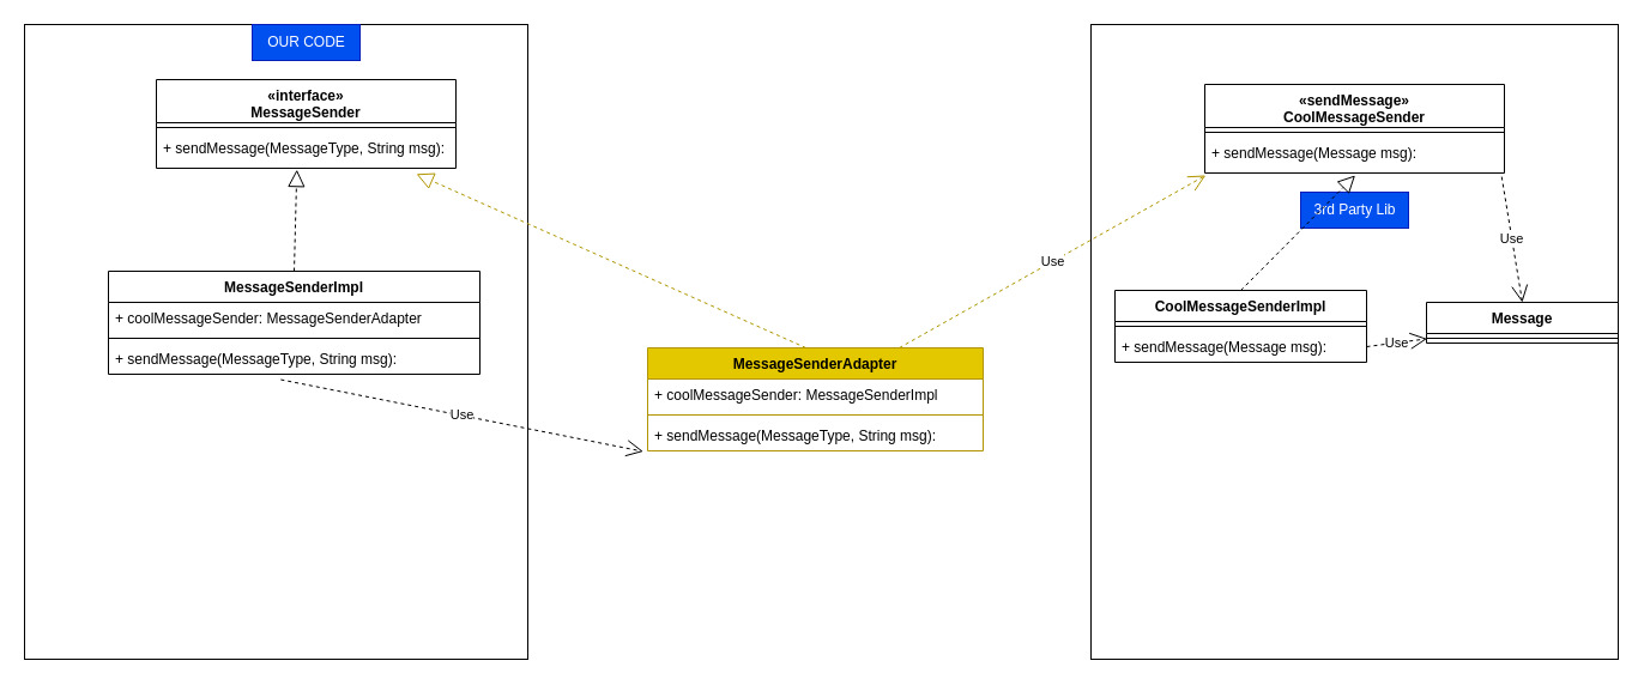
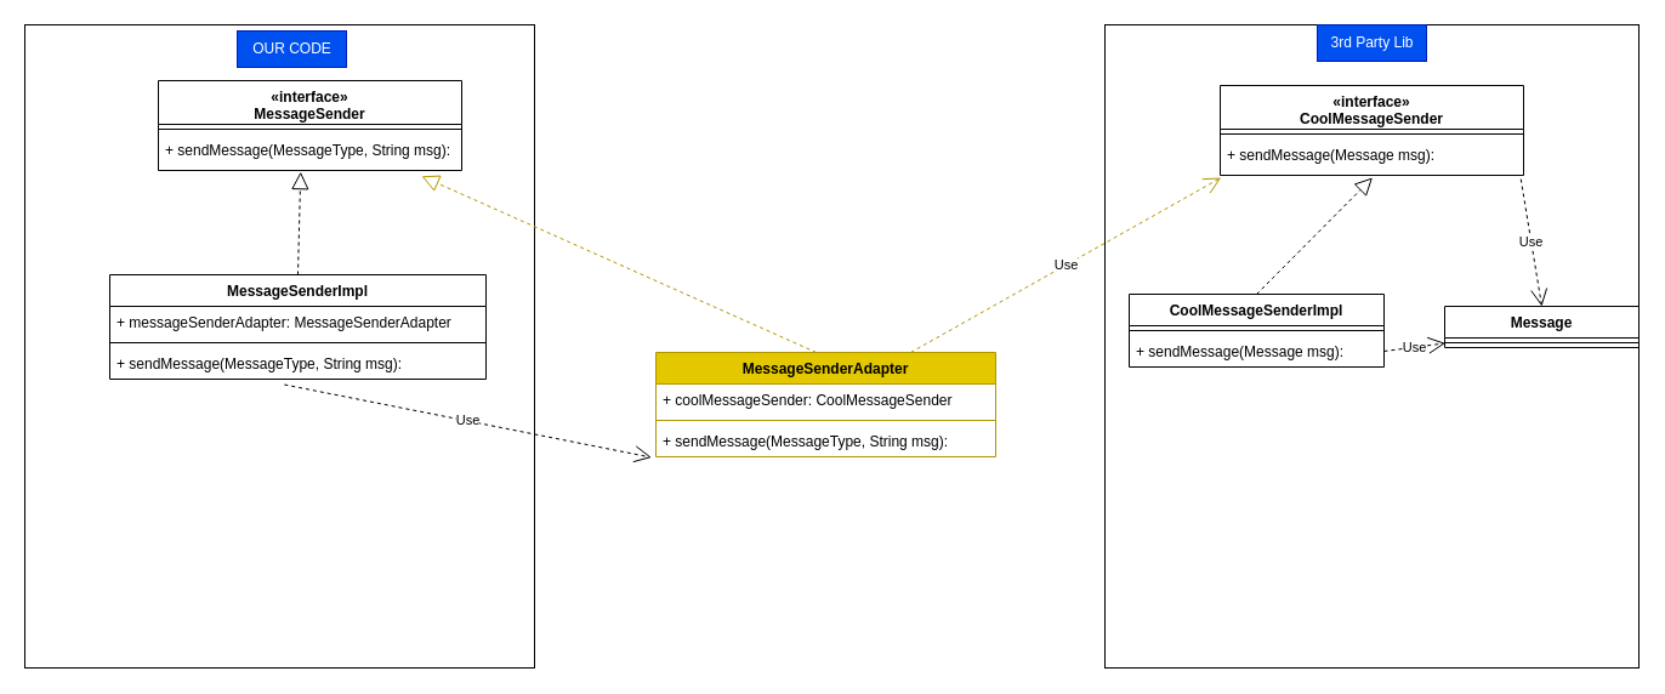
  <mxCell id="0" />
  <mxCell id="1" parent="0" />
  <mxCell id="2" value="" style="html=1;" vertex="1" parent="1"><mxGeometry x="910" y="20" width="440" height="530" as="geometry" /></mxCell>
  <mxCell id="3" value="&lt;br&gt;" style="html=1;" vertex="1" parent="1"><mxGeometry x="20" y="20" width="420" height="530" as="geometry" /></mxCell>
  <mxCell id="4" value="MessageSenderImpl" style="swimlane;fontStyle=1;align=center;verticalAlign=top;childLayout=stackLayout;horizontal=1;startSize=26;horizontalStack=0;resizeParent=1;resizeParentMax=0;resizeLast=0;collapsible=1;marginBottom=0;" vertex="1" parent="1"><mxGeometry x="90" y="226" width="310" height="86" as="geometry" /></mxCell>
- <mxCell id="5" value="+ coolMessageSender: MessageSenderAdapter" style="text;strokeColor=none;fillColor=none;align=left;verticalAlign=top;spacingLeft=4;spacingRight=4;overflow=hidden;rotatable=0;points=[[0,0.5],[1,0.5]];portConstraint=eastwest;" vertex="1" parent="4"><mxGeometry y="26" width="310" height="26" as="geometry" /></mxCell>
+ <mxCell id="5" value="+ messageSenderAdapter: MessageSenderAdapter" style="text;strokeColor=none;fillColor=none;align=left;verticalAlign=top;spacingLeft=4;spacingRight=4;overflow=hidden;rotatable=0;points=[[0,0.5],[1,0.5]];portConstraint=eastwest;" vertex="1" parent="4"><mxGeometry y="26" width="310" height="26" as="geometry" /></mxCell>
  <mxCell id="6" value="" style="line;strokeWidth=1;fillColor=none;align=left;verticalAlign=middle;spacingTop=-1;spacingLeft=3;spacingRight=3;rotatable=0;labelPosition=right;points=[];portConstraint=eastwest;strokeColor=inherit;" vertex="1" parent="4"><mxGeometry y="52" width="310" height="8" as="geometry" /></mxCell>
  <mxCell id="7" value="+ sendMessage(MessageType, String msg): " style="text;strokeColor=none;fillColor=none;align=left;verticalAlign=top;spacingLeft=4;spacingRight=4;overflow=hidden;rotatable=0;points=[[0,0.5],[1,0.5]];portConstraint=eastwest;" vertex="1" parent="4"><mxGeometry y="60" width="310" height="26" as="geometry" /></mxCell>
  <mxCell id="8" value="CoolMessageSenderImpl" style="swimlane;fontStyle=1;align=center;verticalAlign=top;childLayout=stackLayout;horizontal=1;startSize=26;horizontalStack=0;resizeParent=1;resizeParentMax=0;resizeLast=0;collapsible=1;marginBottom=0;" vertex="1" parent="1"><mxGeometry x="930" y="242" width="210" height="60" as="geometry" /></mxCell>
  <mxCell id="9" value="" style="line;strokeWidth=1;fillColor=none;align=left;verticalAlign=middle;spacingTop=-1;spacingLeft=3;spacingRight=3;rotatable=0;labelPosition=right;points=[];portConstraint=eastwest;strokeColor=inherit;" vertex="1" parent="8"><mxGeometry y="26" width="210" height="8" as="geometry" /></mxCell>
  <mxCell id="10" value="+ sendMessage(Message msg): " style="text;strokeColor=none;fillColor=none;align=left;verticalAlign=top;spacingLeft=4;spacingRight=4;overflow=hidden;rotatable=0;points=[[0,0.5],[1,0.5]];portConstraint=eastwest;" vertex="1" parent="8"><mxGeometry y="34" width="210" height="26" as="geometry" /></mxCell>
- <mxCell id="11" value="OUR CODE" style="text;html=1;align=center;verticalAlign=middle;resizable=0;points=[];autosize=1;strokeColor=#001DBC;fillColor=#0050ef;fontColor=#ffffff;" vertex="1" parent="1"><mxGeometry x="210" y="20" width="90" height="30" as="geometry" /></mxCell>
- <mxCell id="12" value="3rd Party Lib" style="text;html=1;align=center;verticalAlign=middle;resizable=0;points=[];autosize=1;strokeColor=#001DBC;fillColor=#0050ef;fontColor=#ffffff;" vertex="1" parent="1"><mxGeometry x="1085" y="160" width="90" height="30" as="geometry" /></mxCell>
+ <mxCell id="11" value="OUR CODE" style="text;html=1;align=center;verticalAlign=middle;resizable=0;points=[];autosize=1;strokeColor=#001DBC;fillColor=#0050ef;fontColor=#ffffff;" vertex="1" parent="1"><mxGeometry x="195" y="25" width="90" height="30" as="geometry" /></mxCell>
+ <mxCell id="12" value="3rd Party Lib" style="text;html=1;align=center;verticalAlign=middle;resizable=0;points=[];autosize=1;strokeColor=#001DBC;fillColor=#0050ef;fontColor=#ffffff;" vertex="1" parent="1"><mxGeometry x="1085" y="20" width="90" height="30" as="geometry" /></mxCell>
  <mxCell id="13" value="" style="endArrow=block;dashed=1;endFill=0;endSize=12;html=1;rounded=0;entryX=0.469;entryY=1.038;entryDx=0;entryDy=0;exitX=0.5;exitY=0;exitDx=0;exitDy=0;entryPerimeter=0;" edge="1" parent="1" source="4" target="16"><mxGeometry width="160" relative="1" as="geometry"><mxPoint x="390" y="160" as="sourcePoint" /><mxPoint x="565" y="120" as="targetPoint" /></mxGeometry></mxCell>
  <mxCell id="14" value="«interface»&#10;MessageSender" style="swimlane;fontStyle=1;align=center;verticalAlign=top;childLayout=stackLayout;horizontal=1;startSize=36;horizontalStack=0;resizeParent=1;resizeParentMax=0;resizeLast=0;collapsible=1;marginBottom=0;" vertex="1" parent="1"><mxGeometry x="130" y="66" width="250" height="74" as="geometry" /></mxCell>
  <mxCell id="15" value="" style="line;strokeWidth=1;fillColor=none;align=left;verticalAlign=middle;spacingTop=-1;spacingLeft=3;spacingRight=3;rotatable=0;labelPosition=right;points=[];portConstraint=eastwest;strokeColor=inherit;" vertex="1" parent="14"><mxGeometry y="36" width="250" height="8" as="geometry" /></mxCell>
  <mxCell id="16" value="+ sendMessage(MessageType, String msg): " style="text;strokeColor=none;fillColor=none;align=left;verticalAlign=top;spacingLeft=4;spacingRight=4;overflow=hidden;rotatable=0;points=[[0,0.5],[1,0.5]];portConstraint=eastwest;" vertex="1" parent="14"><mxGeometry y="44" width="250" height="30" as="geometry" /></mxCell>
- <mxCell id="17" value="«sendMessage»&#10;CoolMessageSender" style="swimlane;fontStyle=1;align=center;verticalAlign=top;childLayout=stackLayout;horizontal=1;startSize=36;horizontalStack=0;resizeParent=1;resizeParentMax=0;resizeLast=0;collapsible=1;marginBottom=0;" vertex="1" parent="1"><mxGeometry x="1005" y="70" width="250" height="74" as="geometry" /></mxCell>
+ <mxCell id="17" value="«interface»&#10;CoolMessageSender" style="swimlane;fontStyle=1;align=center;verticalAlign=top;childLayout=stackLayout;horizontal=1;startSize=36;horizontalStack=0;resizeParent=1;resizeParentMax=0;resizeLast=0;collapsible=1;marginBottom=0;" vertex="1" parent="1"><mxGeometry x="1005" y="70" width="250" height="74" as="geometry" /></mxCell>
  <mxCell id="18" value="" style="line;strokeWidth=1;fillColor=none;align=left;verticalAlign=middle;spacingTop=-1;spacingLeft=3;spacingRight=3;rotatable=0;labelPosition=right;points=[];portConstraint=eastwest;strokeColor=inherit;" vertex="1" parent="17"><mxGeometry y="36" width="250" height="8" as="geometry" /></mxCell>
  <mxCell id="19" value="+ sendMessage(Message msg): " style="text;strokeColor=none;fillColor=none;align=left;verticalAlign=top;spacingLeft=4;spacingRight=4;overflow=hidden;rotatable=0;points=[[0,0.5],[1,0.5]];portConstraint=eastwest;" vertex="1" parent="17"><mxGeometry y="44" width="250" height="30" as="geometry" /></mxCell>
  <mxCell id="20" value="" style="endArrow=block;dashed=1;endFill=0;endSize=12;html=1;rounded=0;entryX=0.502;entryY=1.065;entryDx=0;entryDy=0;exitX=0.5;exitY=0;exitDx=0;exitDy=0;entryPerimeter=0;" edge="1" parent="1" source="8" target="19"><mxGeometry width="160" relative="1" as="geometry"><mxPoint x="1010" y="254.86" as="sourcePoint" /><mxPoint x="1172.25" y="170" as="targetPoint" /></mxGeometry></mxCell>
  <mxCell id="21" value="MessageSenderAdapter" style="swimlane;fontStyle=1;align=center;verticalAlign=top;childLayout=stackLayout;horizontal=1;startSize=26;horizontalStack=0;resizeParent=1;resizeParentMax=0;resizeLast=0;collapsible=1;marginBottom=0;fillColor=#e3c800;fontColor=#000000;strokeColor=#B09500;" vertex="1" parent="1"><mxGeometry x="540" y="290" width="280" height="86" as="geometry" /></mxCell>
- <mxCell id="22" value="+ coolMessageSender: MessageSenderImpl" style="text;strokeColor=none;fillColor=none;align=left;verticalAlign=top;spacingLeft=4;spacingRight=4;overflow=hidden;rotatable=0;points=[[0,0.5],[1,0.5]];portConstraint=eastwest;" vertex="1" parent="21"><mxGeometry y="26" width="280" height="26" as="geometry" /></mxCell>
+ <mxCell id="22" value="+ coolMessageSender: CoolMessageSender" style="text;strokeColor=none;fillColor=none;align=left;verticalAlign=top;spacingLeft=4;spacingRight=4;overflow=hidden;rotatable=0;points=[[0,0.5],[1,0.5]];portConstraint=eastwest;" vertex="1" parent="21"><mxGeometry y="26" width="280" height="26" as="geometry" /></mxCell>
  <mxCell id="23" value="" style="line;strokeWidth=1;fillColor=none;align=left;verticalAlign=middle;spacingTop=-1;spacingLeft=3;spacingRight=3;rotatable=0;labelPosition=right;points=[];portConstraint=eastwest;strokeColor=inherit;" vertex="1" parent="21"><mxGeometry y="52" width="280" height="8" as="geometry" /></mxCell>
  <mxCell id="24" value="+ sendMessage(MessageType, String msg): " style="text;strokeColor=none;fillColor=none;align=left;verticalAlign=top;spacingLeft=4;spacingRight=4;overflow=hidden;rotatable=0;points=[[0,0.5],[1,0.5]];portConstraint=eastwest;" vertex="1" parent="21"><mxGeometry y="60" width="280" height="26" as="geometry" /></mxCell>
  <mxCell id="25" value="" style="endArrow=block;dashed=1;endFill=0;endSize=12;html=1;rounded=0;entryX=0.868;entryY=1.159;entryDx=0;entryDy=0;exitX=0.472;exitY=0;exitDx=0;exitDy=0;entryPerimeter=0;exitPerimeter=0;fillColor=#e3c800;strokeColor=#B09500;" edge="1" parent="1" source="21" target="16"><mxGeometry width="160" relative="1" as="geometry"><mxPoint x="670" y="214.86" as="sourcePoint" /><mxPoint x="672.25" y="130" as="targetPoint" /></mxGeometry></mxCell>
  <mxCell id="26" value="Use" style="endArrow=open;endSize=12;dashed=1;html=1;rounded=0;entryX=0.003;entryY=1.065;entryDx=0;entryDy=0;entryPerimeter=0;exitX=0.75;exitY=0;exitDx=0;exitDy=0;fillColor=#e3c800;strokeColor=#B09500;" edge="1" parent="1" source="21" target="19"><mxGeometry width="160" relative="1" as="geometry"><mxPoint x="690" y="220" as="sourcePoint" /><mxPoint x="850" y="220" as="targetPoint" /></mxGeometry></mxCell>
  <mxCell id="27" value="Use" style="endArrow=open;endSize=12;dashed=1;html=1;rounded=0;entryX=-0.013;entryY=1.02;entryDx=0;entryDy=0;entryPerimeter=0;exitX=0.464;exitY=1.174;exitDx=0;exitDy=0;exitPerimeter=0;" edge="1" parent="1" source="7" target="24"><mxGeometry width="160" relative="1" as="geometry"><mxPoint x="80" y="500.05" as="sourcePoint" /><mxPoint x="335.75" y="356" as="targetPoint" /></mxGeometry></mxCell>
  <mxCell id="28" value="Message" style="swimlane;fontStyle=1;align=center;verticalAlign=top;childLayout=stackLayout;horizontal=1;startSize=26;horizontalStack=0;resizeParent=1;resizeParentMax=0;resizeLast=0;collapsible=1;marginBottom=0;fillColor=default;gradientColor=none;" vertex="1" parent="1"><mxGeometry x="1190" y="252" width="160" height="34" as="geometry" /></mxCell>
  <mxCell id="29" value="" style="line;strokeWidth=1;fillColor=none;align=left;verticalAlign=middle;spacingTop=-1;spacingLeft=3;spacingRight=3;rotatable=0;labelPosition=right;points=[];portConstraint=eastwest;strokeColor=inherit;" vertex="1" parent="28"><mxGeometry y="26" width="160" height="8" as="geometry" /></mxCell>
  <mxCell id="30" value="Use" style="endArrow=open;endSize=12;dashed=1;html=1;rounded=0;entryX=0.5;entryY=0;entryDx=0;entryDy=0;exitX=0.991;exitY=1.104;exitDx=0;exitDy=0;exitPerimeter=0;" edge="1" parent="1" source="19" target="28"><mxGeometry width="160" relative="1" as="geometry"><mxPoint x="1140" y="200" as="sourcePoint" /><mxPoint x="1300" y="200" as="targetPoint" /></mxGeometry></mxCell>
  <mxCell id="31" value="Use" style="endArrow=open;endSize=12;dashed=1;html=1;rounded=0;exitX=1;exitY=0.5;exitDx=0;exitDy=0;entryX=0.003;entryY=0.551;entryDx=0;entryDy=0;entryPerimeter=0;" edge="1" parent="1" source="10" target="29"><mxGeometry width="160" relative="1" as="geometry"><mxPoint x="1190" y="270" as="sourcePoint" /><mxPoint x="1187.5" y="154.75" as="targetPoint" /></mxGeometry></mxCell>
